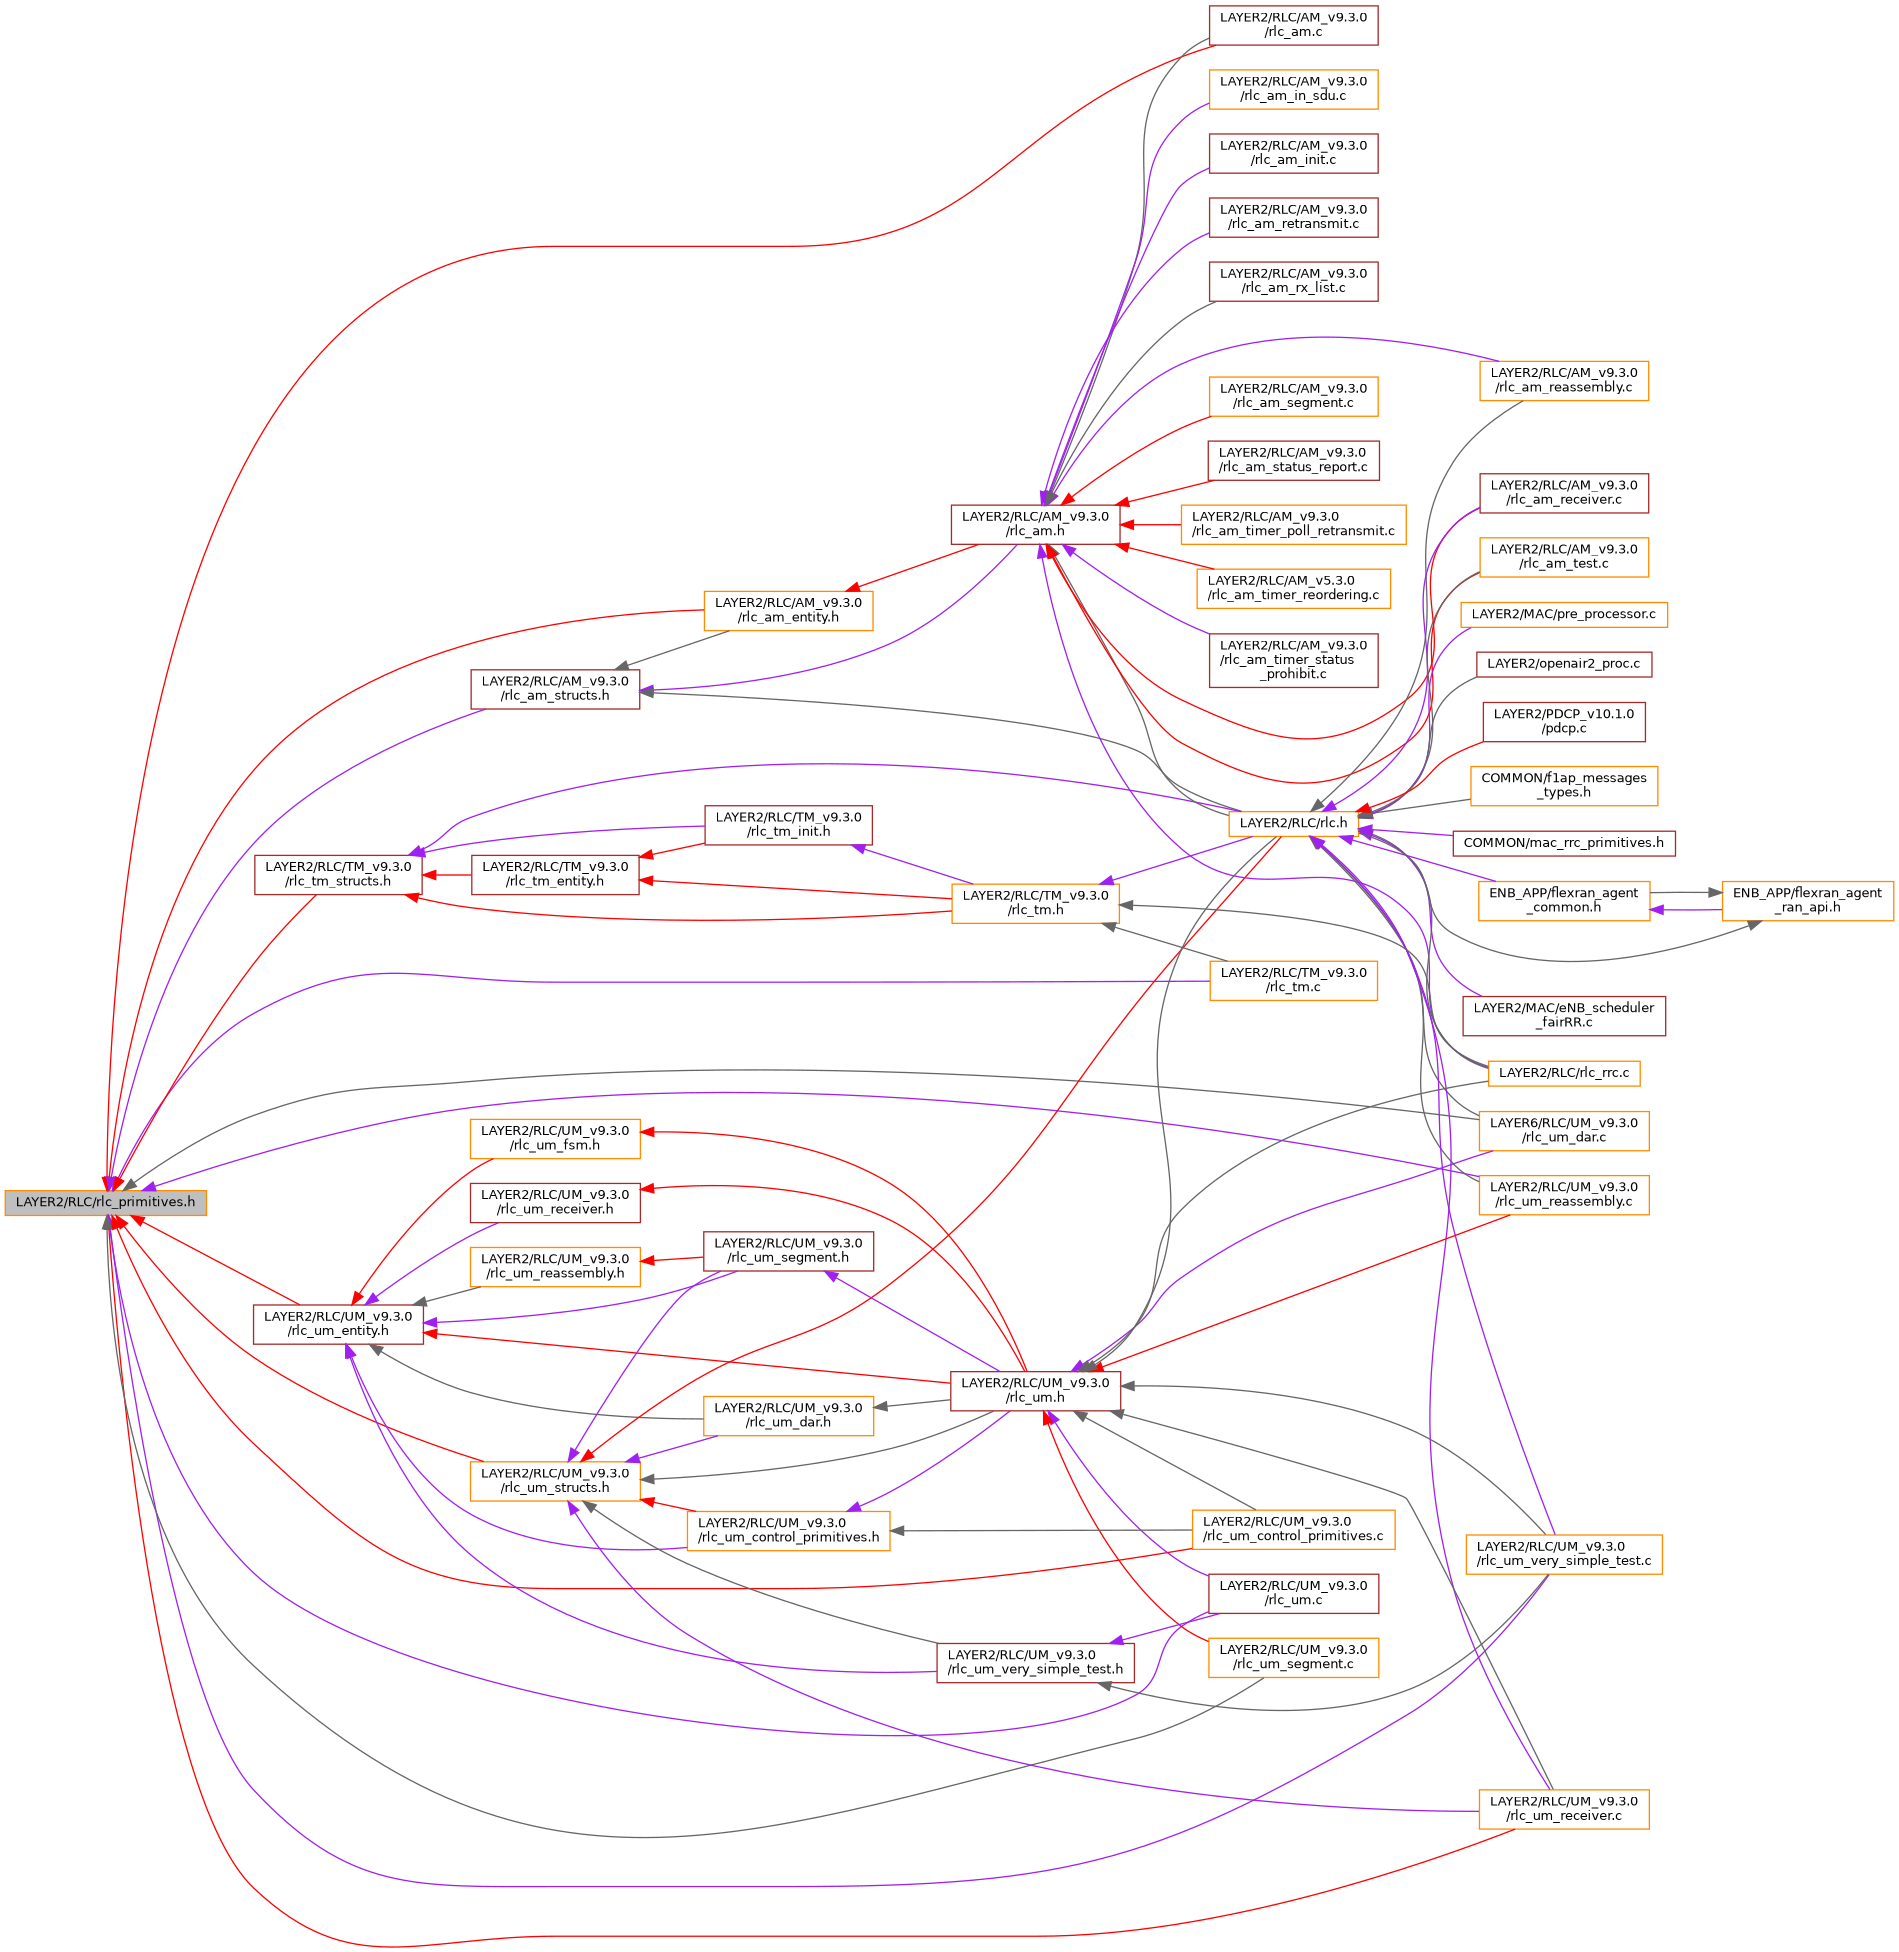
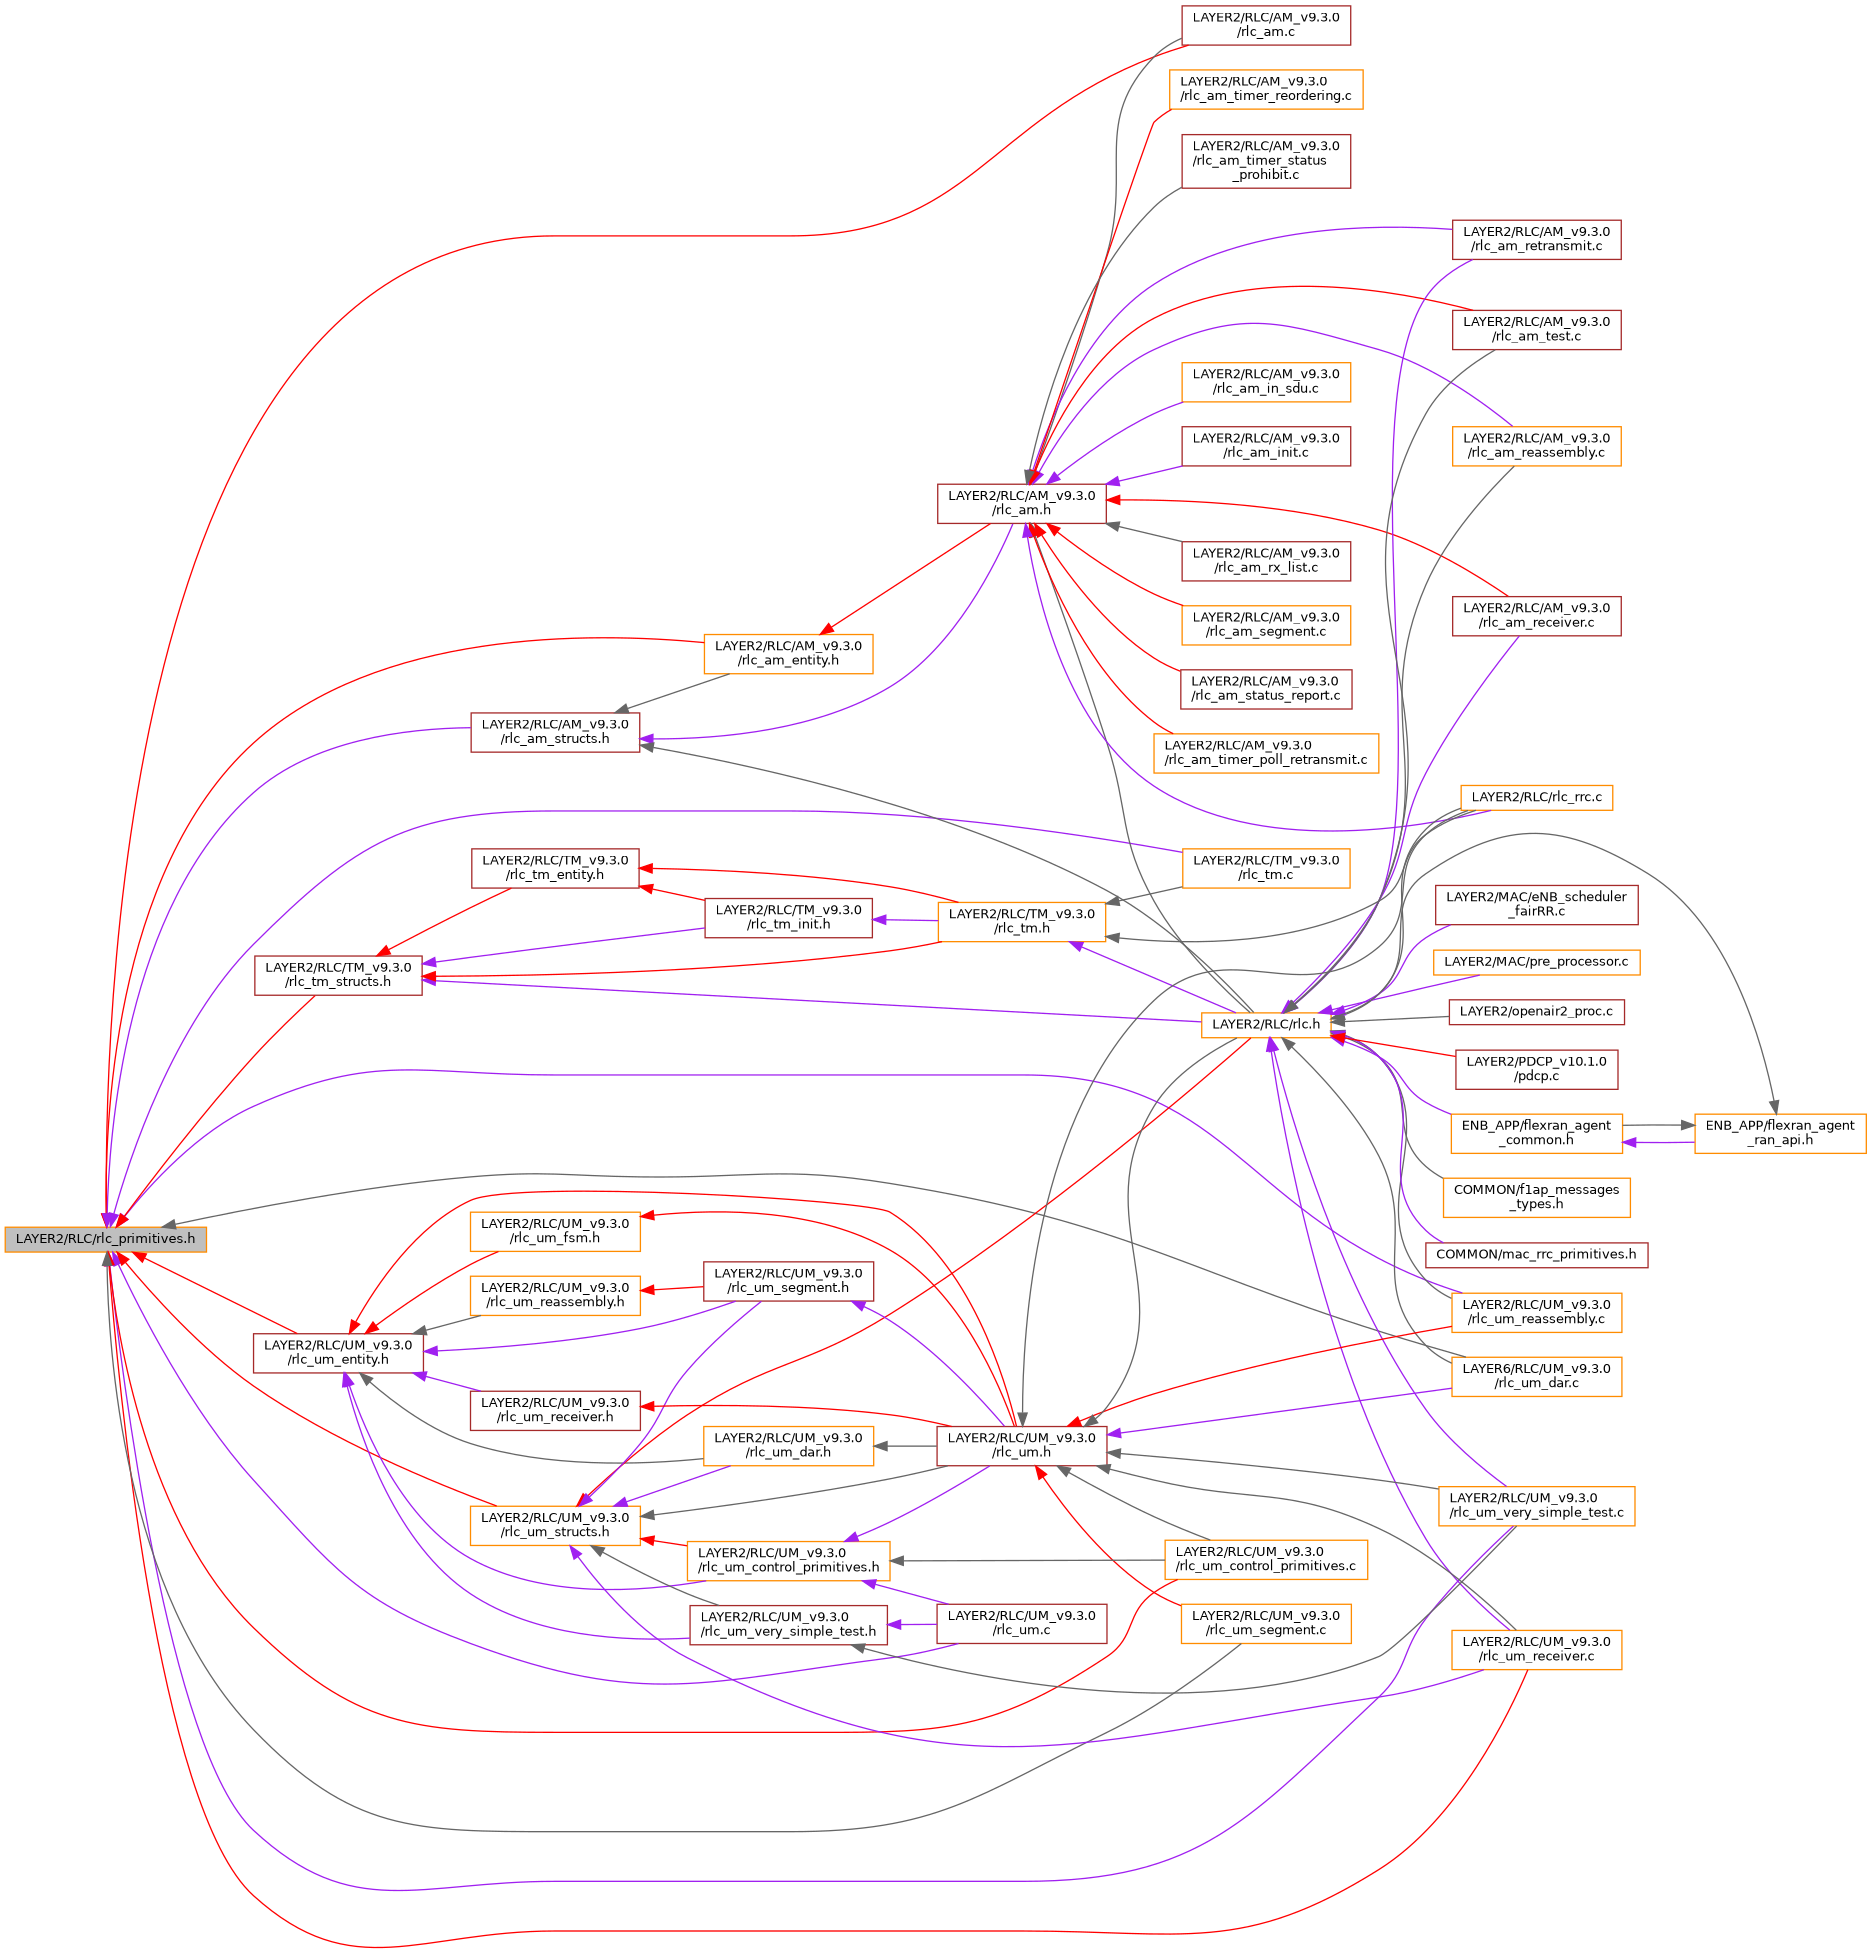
  digraph {
    rankdir=LR
    node [color=darkorange fillcolor=white fontname=Helvetica fontsize=10 shape=record style=filled]
    edge [color=purple dir=back fontname=Helvetica fontsize=10 labelfontname=Helvetica labelfontsize=10 style=solid]
    n1 [fillcolor=grey75 fontcolor=black height=0.2 label="LAYER2/RLC/rlc_primitives.h" width=0.4]
    n2 [color=brown height=0.2 label="LAYER2/RLC/AM_v9.3.0\l/rlc_am.c" width=0.4]
    n3 [height=0.2 label="LAYER2/RLC/AM_v9.3.0\l/rlc_am_entity.h" width=0.4]
    n4 [height=0.2 label="LAYER6/RLC/UM_v9.3.0\l/rlc_um_dar.c" width=0.4]
    n5 [height=0.2 label="LAYER2/RLC/UM_v9.3.0\l/rlc_um_reassembly.c" width=0.4]
    n6 [height=0.2 label="LAYER2/RLC/UM_v9.3.0\l/rlc_um_receiver.c" width=0.4]
    n7 [height=0.2 label="LAYER2/RLC/UM_v9.3.0\l/rlc_um_very_simple_test.c" width=0.4]
    n8 [color=brown height=0.2 label="LAYER2/RLC/AM_v9.3.0\l/rlc_am_structs.h" width=0.4]
    n9 [height=0.2 label="LAYER2/RLC/TM_v9.3.0\l/rlc_tm.c" width=0.4]
    n10 [color=brown height=0.2 label="LAYER2/RLC/TM_v9.3.0\l/rlc_tm_structs.h" width=0.4]
    n11 [color=brown height=0.2 label="LAYER2/RLC/UM_v9.3.0\l/rlc_um.c" width=0.4]
    n12 [height=0.2 label="LAYER2/RLC/UM_v9.3.0\l/rlc_um_control_primitives.c" width=0.4]
    n13 [color=brown height=0.2 label="LAYER2/RLC/UM_v9.3.0\l/rlc_um_entity.h" width=0.4]
    n14 [height=0.2 label="LAYER2/RLC/UM_v9.3.0\l/rlc_um_segment.c" width=0.4]
    n15 [height=0.2 label="LAYER2/RLC/UM_v9.3.0\l/rlc_um_structs.h" width=0.4]
    n16 [color=brown height=0.2 label="LAYER2/RLC/AM_v9.3.0\l/rlc_am.h" width=0.4]
    n17 [height=0.2 label="LAYER2/RLC/rlc.h" width=0.4]
    n18 [height=0.2 label="LAYER2/RLC/TM_v9.3.0\l/rlc_tm.h" width=0.4]
    n19 [color=brown height=0.2 label="LAYER2/RLC/TM_v9.3.0\l/rlc_tm_entity.h" width=0.4]
    n20 [color=brown height=0.2 label="LAYER2/RLC/TM_v9.3.0\l/rlc_tm_init.h" width=0.4]
    n21 [color=brown height=0.2 label="LAYER2/RLC/UM_v9.3.0\l/rlc_um.h" width=0.4]
    n22 [height=0.2 label="LAYER2/RLC/UM_v9.3.0\l/rlc_um_control_primitives.h" width=0.4]
    n23 [height=0.2 label="LAYER2/RLC/UM_v9.3.0\l/rlc_um_dar.h" width=0.4]
    n24 [height=0.2 label="LAYER2/RLC/UM_v9.3.0\l/rlc_um_fsm.h" width=0.4]
    n25 [height=0.2 label="LAYER2/RLC/UM_v9.3.0\l/rlc_um_reassembly.h" width=0.4]
    n26 [color=brown height=0.2 label="LAYER2/RLC/UM_v9.3.0\l/rlc_um_receiver.h" width=0.4]
    n27 [color=brown height=0.2 label="LAYER2/RLC/UM_v9.3.0\l/rlc_um_segment.h" width=0.4]
    n28 [color=brown height=0.2 label="LAYER2/RLC/UM_v9.3.0\l/rlc_um_very_simple_test.h" width=0.4]
    n29 [height=0.2 label="LAYER2/RLC/AM_v9.3.0\l/rlc_am_in_sdu.c" width=0.4]
    n30 [color=brown height=0.2 label="LAYER2/RLC/AM_v9.3.0\l/rlc_am_init.c" width=0.4]
    n31 [height=0.2 label="LAYER2/RLC/AM_v9.3.0\l/rlc_am_reassembly.c" width=0.4]
    n32 [color=brown height=0.2 label="LAYER2/RLC/AM_v9.3.0\l/rlc_am_receiver.c" width=0.4]
    n33 [color=brown height=0.2 label="LAYER2/RLC/AM_v9.3.0\l/rlc_am_retransmit.c" width=0.4]
    n34 [color=brown height=0.2 label="LAYER2/RLC/AM_v9.3.0\l/rlc_am_rx_list.c" width=0.4]
    n35 [height=0.2 label="LAYER2/RLC/AM_v9.3.0\l/rlc_am_segment.c" width=0.4]
    n36 [color=brown height=0.2 label="LAYER2/RLC/AM_v9.3.0\l/rlc_am_status_report.c" width=0.4]
-   n37 [height=0.2 label="LAYER2/RLC/AM_v9.3.0\l/rlc_am_test.c" width=0.4]
+   n37 [color=brown height=0.2 label="LAYER2/RLC/AM_v9.3.0\l/rlc_am_test.c" width=0.4]
    n38 [height=0.2 label="LAYER2/RLC/AM_v9.3.0\l/rlc_am_timer_poll_retransmit.c" width=0.4]
-   n39 [height=0.2 label="LAYER2/RLC/AM_v5.3.0\l/rlc_am_timer_reordering.c" width=0.4]
+   n39 [height=0.2 label="LAYER2/RLC/AM_v9.3.0\l/rlc_am_timer_reordering.c" width=0.4]
    n40 [color=brown height=0.2 label="LAYER2/RLC/AM_v9.3.0\l/rlc_am_timer_status\l_prohibit.c" width=0.4]
    n41 [height=0.2 label="LAYER2/RLC/rlc_rrc.c" width=0.4]
    n42 [height=0.2 label="COMMON/f1ap_messages\l_types.h" width=0.4]
    n43 [color=brown height=0.2 label="COMMON/mac_rrc_primitives.h" width=0.4]
    n44 [height=0.2 label="ENB_APP/flexran_agent\l_common.h" width=0.4]
    n45 [color=brown height=0.2 label="LAYER2/MAC/eNB_scheduler\l_fairRR.c" width=0.4]
    n46 [height=0.2 label="LAYER2/MAC/pre_processor.c" width=0.4]
    n47 [color=brown height=0.2 label="LAYER2/openair2_proc.c" width=0.4]
    n48 [color=brown height=0.2 label="LAYER2/PDCP_v10.1.0\l/pdcp.c" width=0.4]
    n49 [height=0.2 label="ENB_APP/flexran_agent\l_ran_api.h" width=0.4]
    n1 -> n2 [color=red]
    n1 -> n3 [color=red]
    n1 -> n4 [color=gray40]
    n1 -> n5
    n1 -> n6 [color=red]
    n1 -> n7
    n1 -> n8
    n1 -> n9
    n1 -> n10 [color=red]
    n1 -> n11
    n1 -> n12 [color=red]
    n1 -> n13 [color=red]
    n1 -> n14 [color=gray40]
    n1 -> n15 [color=red]
    n3 -> n16 [color=red]
    n8 -> n3 [color=gray40]
    n8 -> n16
    n8 -> n17 [color=gray40]
    n10 -> n17
    n10 -> n18 [color=red]
    n10 -> n19 [color=red]
    n10 -> n20
    n13 -> n21 [color=red]
    n13 -> n22
    n13 -> n23 [color=gray40]
    n13 -> n24 [color=red]
    n13 -> n25 [color=gray40]
    n13 -> n26
    n13 -> n27
    n13 -> n28
    n15 -> n6
    n15 -> n17 [color=red]
    n15 -> n21 [color=gray40]
    n15 -> n22 [color=red]
    n15 -> n23
    n15 -> n27
    n15 -> n28 [color=gray40]
    n16 -> n2 [color=gray40]
    n16 -> n17 [color=gray40]
    n16 -> n29
    n16 -> n30
    n16 -> n31
    n16 -> n32 [color=red]
    n16 -> n33
    n16 -> n34 [color=gray40]
    n16 -> n35 [color=red]
    n16 -> n36 [color=red]
    n16 -> n37 [color=red]
    n16 -> n38 [color=red]
    n16 -> n39 [color=red]
-   n16 -> n40
+   n16 -> n40 [color=gray40]
    n16 -> n41
    n17 -> n4 [color=gray40]
    n17 -> n5 [color=gray40]
    n17 -> n6
    n17 -> n7
    n17 -> n31 [color=gray40]
    n17 -> n32
+   n17 -> n33
    n17 -> n37 [color=gray40]
    n17 -> n41 [color=gray40]
    n17 -> n42 [color=gray40]
    n17 -> n43
    n17 -> n44
    n17 -> n45
    n17 -> n46
    n17 -> n47 [color=gray40]
    n17 -> n48 [color=red]
    n18 -> n9 [color=gray40]
    n18 -> n17
    n18 -> n41 [color=gray40]
    n19 -> n18 [color=red]
    n19 -> n20 [color=red]
    n20 -> n18
    n21 -> n4
    n21 -> n5 [color=red]
    n21 -> n6 [color=gray40]
    n21 -> n7 [color=gray40]
-   n21 -> n11
+   n22 -> n11
    n21 -> n12 [color=gray40]
    n21 -> n14 [color=red]
    n21 -> n17 [color=gray40]
    n21 -> n41 [color=gray40]
    n22 -> n12 [color=gray40]
    n22 -> n21
    n23 -> n21 [color=gray40]
    n24 -> n21 [color=red]
    n25 -> n27 [color=red]
    n26 -> n21 [color=red]
    n27 -> n21
    n28 -> n7 [color=gray40]
    n28 -> n11
    n44 -> n49
    n49 -> n17 [color=gray40]
    n49 -> n44 [color=gray40]
  }
